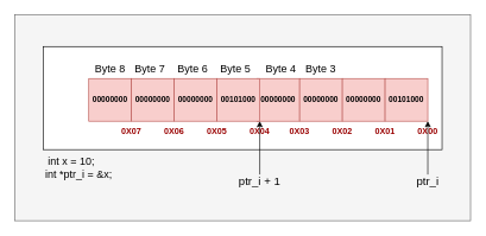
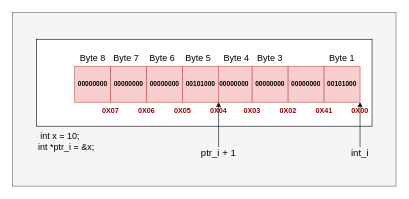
  <mxCell id="0" />
  <mxCell id="1" parent="0" />
  <mxCell id="2" value="" style="rounded=0;whiteSpace=wrap;html=1;fillColor=#f5f5f5;fontColor=#333333;strokeColor=#666666;" parent="1" vertex="1"><mxGeometry x="20" y="20" width="640" height="290" as="geometry" /></mxCell>
  <mxCell id="3" value="" style="rounded=0;whiteSpace=wrap;html=1;" parent="1" vertex="1"><mxGeometry x="60" y="65" width="560" height="145" as="geometry" /></mxCell>
  <mxCell id="4" value="&lt;span style=&quot;font-size: 11px;&quot;&gt;00000000&lt;/span&gt;" style="rounded=0;whiteSpace=wrap;html=1;fillColor=#f8cecc;strokeColor=#b85450;fontStyle=1;fontSize=11;" parent="1" vertex="1"><mxGeometry x="360" y="110" width="60" height="60" as="geometry" /></mxCell>
  <mxCell id="5" value="&lt;span style=&quot;font-size: 11px;&quot;&gt;00000000&lt;/span&gt;" style="rounded=0;whiteSpace=wrap;html=1;fillColor=#f8cecc;strokeColor=#b85450;fontStyle=1;fontSize=11;" parent="1" vertex="1"><mxGeometry x="420" y="110" width="60" height="60" as="geometry" /></mxCell>
  <mxCell id="6" value="&lt;span style=&quot;font-size: 11px;&quot;&gt;00000000&lt;/span&gt;" style="rounded=0;whiteSpace=wrap;html=1;fillColor=#f8cecc;strokeColor=#b85450;fontStyle=1;fontSize=11;" parent="1" vertex="1"><mxGeometry x="480" y="110" width="60" height="60" as="geometry" /></mxCell>
  <mxCell id="7" value="&lt;font style=&quot;font-size: 11px;&quot;&gt;00101000&lt;/font&gt;" style="rounded=0;whiteSpace=wrap;html=1;fillColor=#f8cecc;strokeColor=#b85450;fontStyle=1;fontSize=11;" parent="1" vertex="1"><mxGeometry x="540" y="110" width="60" height="60" as="geometry" /></mxCell>
  <mxCell id="8" value="0X00" style="text;html=1;align=center;verticalAlign=middle;whiteSpace=wrap;rounded=0;fontColor=#990000;fontStyle=1" parent="1" vertex="1"><mxGeometry x="570" y="170" width="60" height="30" as="geometry" /></mxCell>
+ <mxCell id="9" value="&lt;font style=&quot;font-size: 15px;&quot;&gt;Byte 1&lt;/font&gt;" style="text;html=1;align=center;verticalAlign=middle;whiteSpace=wrap;rounded=0;" parent="1" vertex="1"><mxGeometry x="540" y="80" width="60" height="30" as="geometry" /></mxCell>
  <mxCell id="10" value="&lt;font style=&quot;font-size: 15px;&quot;&gt;Byte 3&lt;/font&gt;" style="text;html=1;align=center;verticalAlign=middle;whiteSpace=wrap;rounded=0;" parent="1" vertex="1"><mxGeometry x="420" y="80" width="60" height="30" as="geometry" /></mxCell>
  <mxCell id="11" value="&lt;font style=&quot;font-size: 15px;&quot;&gt;Byte 4&lt;/font&gt;" style="text;html=1;align=center;verticalAlign=middle;whiteSpace=wrap;rounded=0;" parent="1" vertex="1"><mxGeometry x="364" y="80" width="60" height="30" as="geometry" /></mxCell>
- <mxCell id="12" value="0X01" style="text;html=1;align=center;verticalAlign=middle;whiteSpace=wrap;rounded=0;fontColor=#990000;fontStyle=1" parent="1" vertex="1"><mxGeometry x="510" y="170" width="60" height="30" as="geometry" /></mxCell>
+ <mxCell id="12" value="0X41" style="text;html=1;align=center;verticalAlign=middle;whiteSpace=wrap;rounded=0;fontColor=#990000;fontStyle=1" parent="1" vertex="1"><mxGeometry x="510" y="170" width="60" height="30" as="geometry" /></mxCell>
  <mxCell id="13" value="0X02" style="text;html=1;align=center;verticalAlign=middle;whiteSpace=wrap;rounded=0;fontColor=#990000;fontStyle=1" parent="1" vertex="1"><mxGeometry x="450" y="170" width="60" height="30" as="geometry" /></mxCell>
  <mxCell id="14" value="0X03" style="text;html=1;align=center;verticalAlign=middle;whiteSpace=wrap;rounded=0;fontColor=#990000;fontStyle=1" parent="1" vertex="1"><mxGeometry x="390" y="170" width="60" height="30" as="geometry" /></mxCell>
  <mxCell id="15" value="&lt;span style=&quot;font-size: 11px;&quot;&gt;00000000&lt;/span&gt;" style="rounded=0;whiteSpace=wrap;html=1;fillColor=#f8cecc;strokeColor=#b85450;fontStyle=1;fontSize=11;" vertex="1" parent="1"><mxGeometry x="124" y="110" width="60" height="60" as="geometry" /></mxCell>
  <mxCell id="16" value="&lt;span style=&quot;font-size: 11px;&quot;&gt;00000000&lt;/span&gt;" style="rounded=0;whiteSpace=wrap;html=1;fillColor=#f8cecc;strokeColor=#b85450;fontStyle=1;fontSize=11;" vertex="1" parent="1"><mxGeometry x="184" y="110" width="60" height="60" as="geometry" /></mxCell>
  <mxCell id="17" value="&lt;span style=&quot;font-size: 11px;&quot;&gt;00000000&lt;/span&gt;" style="rounded=0;whiteSpace=wrap;html=1;fillColor=#f8cecc;strokeColor=#b85450;fontStyle=1;fontSize=11;" vertex="1" parent="1"><mxGeometry x="244" y="110" width="60" height="60" as="geometry" /></mxCell>
  <mxCell id="18" value="&lt;font style=&quot;font-size: 11px;&quot;&gt;00101000&lt;/font&gt;" style="rounded=0;whiteSpace=wrap;html=1;fillColor=#f8cecc;strokeColor=#b85450;fontStyle=1;fontSize=11;" vertex="1" parent="1"><mxGeometry x="304" y="110" width="60" height="60" as="geometry" /></mxCell>
  <mxCell id="19" value="&lt;font style=&quot;font-size: 15px;&quot;&gt;Byte 5&lt;/font&gt;" style="text;html=1;align=center;verticalAlign=middle;whiteSpace=wrap;rounded=0;" vertex="1" parent="1"><mxGeometry x="300" y="80" width="60" height="30" as="geometry" /></mxCell>
  <mxCell id="20" value="&lt;font style=&quot;font-size: 15px;&quot;&gt;Byte 6&lt;/font&gt;" style="text;html=1;align=center;verticalAlign=middle;whiteSpace=wrap;rounded=0;" vertex="1" parent="1"><mxGeometry x="240" y="80" width="60" height="30" as="geometry" /></mxCell>
  <mxCell id="21" value="&lt;font style=&quot;font-size: 15px;&quot;&gt;Byte 7&lt;/font&gt;" style="text;html=1;align=center;verticalAlign=middle;whiteSpace=wrap;rounded=0;" vertex="1" parent="1"><mxGeometry x="180" y="80" width="60" height="30" as="geometry" /></mxCell>
  <mxCell id="22" value="&lt;font style=&quot;font-size: 15px;&quot;&gt;Byte 8&lt;/font&gt;" style="text;html=1;align=center;verticalAlign=middle;whiteSpace=wrap;rounded=0;" vertex="1" parent="1"><mxGeometry x="124" y="80" width="60" height="30" as="geometry" /></mxCell>
  <mxCell id="23" value="0X04" style="text;html=1;align=center;verticalAlign=middle;whiteSpace=wrap;rounded=0;fontColor=#990000;fontStyle=1" vertex="1" parent="1"><mxGeometry x="334" y="170" width="60" height="30" as="geometry" /></mxCell>
  <mxCell id="24" value="0X05" style="text;html=1;align=center;verticalAlign=middle;whiteSpace=wrap;rounded=0;fontColor=#990000;fontStyle=1" vertex="1" parent="1"><mxGeometry x="274" y="170" width="60" height="30" as="geometry" /></mxCell>
  <mxCell id="25" value="0X06" style="text;html=1;align=center;verticalAlign=middle;whiteSpace=wrap;rounded=0;fontColor=#990000;fontStyle=1" vertex="1" parent="1"><mxGeometry x="214" y="170" width="60" height="30" as="geometry" /></mxCell>
  <mxCell id="26" value="0X07" style="text;html=1;align=center;verticalAlign=middle;whiteSpace=wrap;rounded=0;fontColor=#990000;fontStyle=1" vertex="1" parent="1"><mxGeometry x="154" y="170" width="60" height="30" as="geometry" /></mxCell>
  <mxCell id="27" value="&lt;font style=&quot;font-size: 15px;&quot;&gt;int x = 10; &amp;nbsp; &amp;nbsp;&amp;nbsp;&lt;/font&gt;&lt;div style=&quot;font-size: 15px;&quot;&gt;&lt;font style=&quot;font-size: 15px;&quot;&gt;int *ptr_i = &amp;amp;x;&lt;/font&gt;&lt;/div&gt;" style="text;html=1;align=center;verticalAlign=middle;whiteSpace=wrap;rounded=0;" vertex="1" parent="1"><mxGeometry x="30" y="220" width="160" height="30" as="geometry" /></mxCell>
  <mxCell id="28" value="" style="endArrow=classic;html=1;rounded=0;exitX=0.5;exitY=0;exitDx=0;exitDy=0;entryX=0.5;entryY=0;entryDx=0;entryDy=0;" edge="1" parent="1" target="8"><mxGeometry width="50" height="50" relative="1" as="geometry"><mxPoint x="600" y="245" as="sourcePoint" /><mxPoint x="420" y="90" as="targetPoint" /></mxGeometry></mxCell>
- <mxCell id="29" value="&lt;font style=&quot;font-size: 16px;&quot;&gt;ptr_i&lt;/font&gt;" style="text;html=1;align=center;verticalAlign=middle;whiteSpace=wrap;rounded=0;" vertex="1" parent="1"><mxGeometry x="570" y="240" width="60" height="30" as="geometry" /></mxCell>
+ <mxCell id="29" value="&lt;font style=&quot;font-size: 16px;&quot;&gt;int_i&lt;/font&gt;" style="text;html=1;align=center;verticalAlign=middle;whiteSpace=wrap;rounded=0;" vertex="1" parent="1"><mxGeometry x="570" y="240" width="60" height="30" as="geometry" /></mxCell>
  <mxCell id="30" value="" style="endArrow=classic;html=1;rounded=0;exitX=0.5;exitY=0;exitDx=0;exitDy=0;entryX=0.5;entryY=0;entryDx=0;entryDy=0;" edge="1" parent="1" target="23"><mxGeometry width="50" height="50" relative="1" as="geometry"><mxPoint x="364" y="245" as="sourcePoint" /><mxPoint x="420" y="90" as="targetPoint" /></mxGeometry></mxCell>
  <mxCell id="31" value="&lt;font style=&quot;font-size: 16px;&quot;&gt;ptr_i + 1&lt;/font&gt;" style="text;html=1;align=center;verticalAlign=middle;whiteSpace=wrap;rounded=0;" vertex="1" parent="1"><mxGeometry x="324" y="240" width="80" height="30" as="geometry" /></mxCell>
